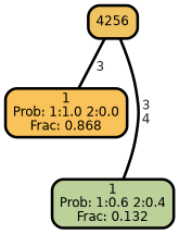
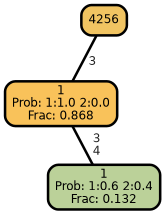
  graph {
    ranksep="0 equally"
    splines=straight
    node [color=black fontcolor=black fontname=helvetica penwidth=3 shape=box style="filled, rounded"]
    edge [color=black fontcolor=grey14 fontname=helvetica fontweight=bold penwidth=3]
    n1 [fillcolor="#f9c25a" label="1\nProb: 1:1.0 2:0.0\nFrac: 0.868"]
    n2 [fillcolor="#f1c462" label=4256]
    n3 [fillcolor="#bbd199" label="1\nProb: 1:0.6 2:0.4\nFrac: 0.132"]
    subgraph sub_1 {
      rank=same
    }
    n2 -- n1 [label=" 3"]
-   n2 -- n3 [label=" 3\n 4"]
+   n1 -- n3 [label=" 3\n 4"]
  }
